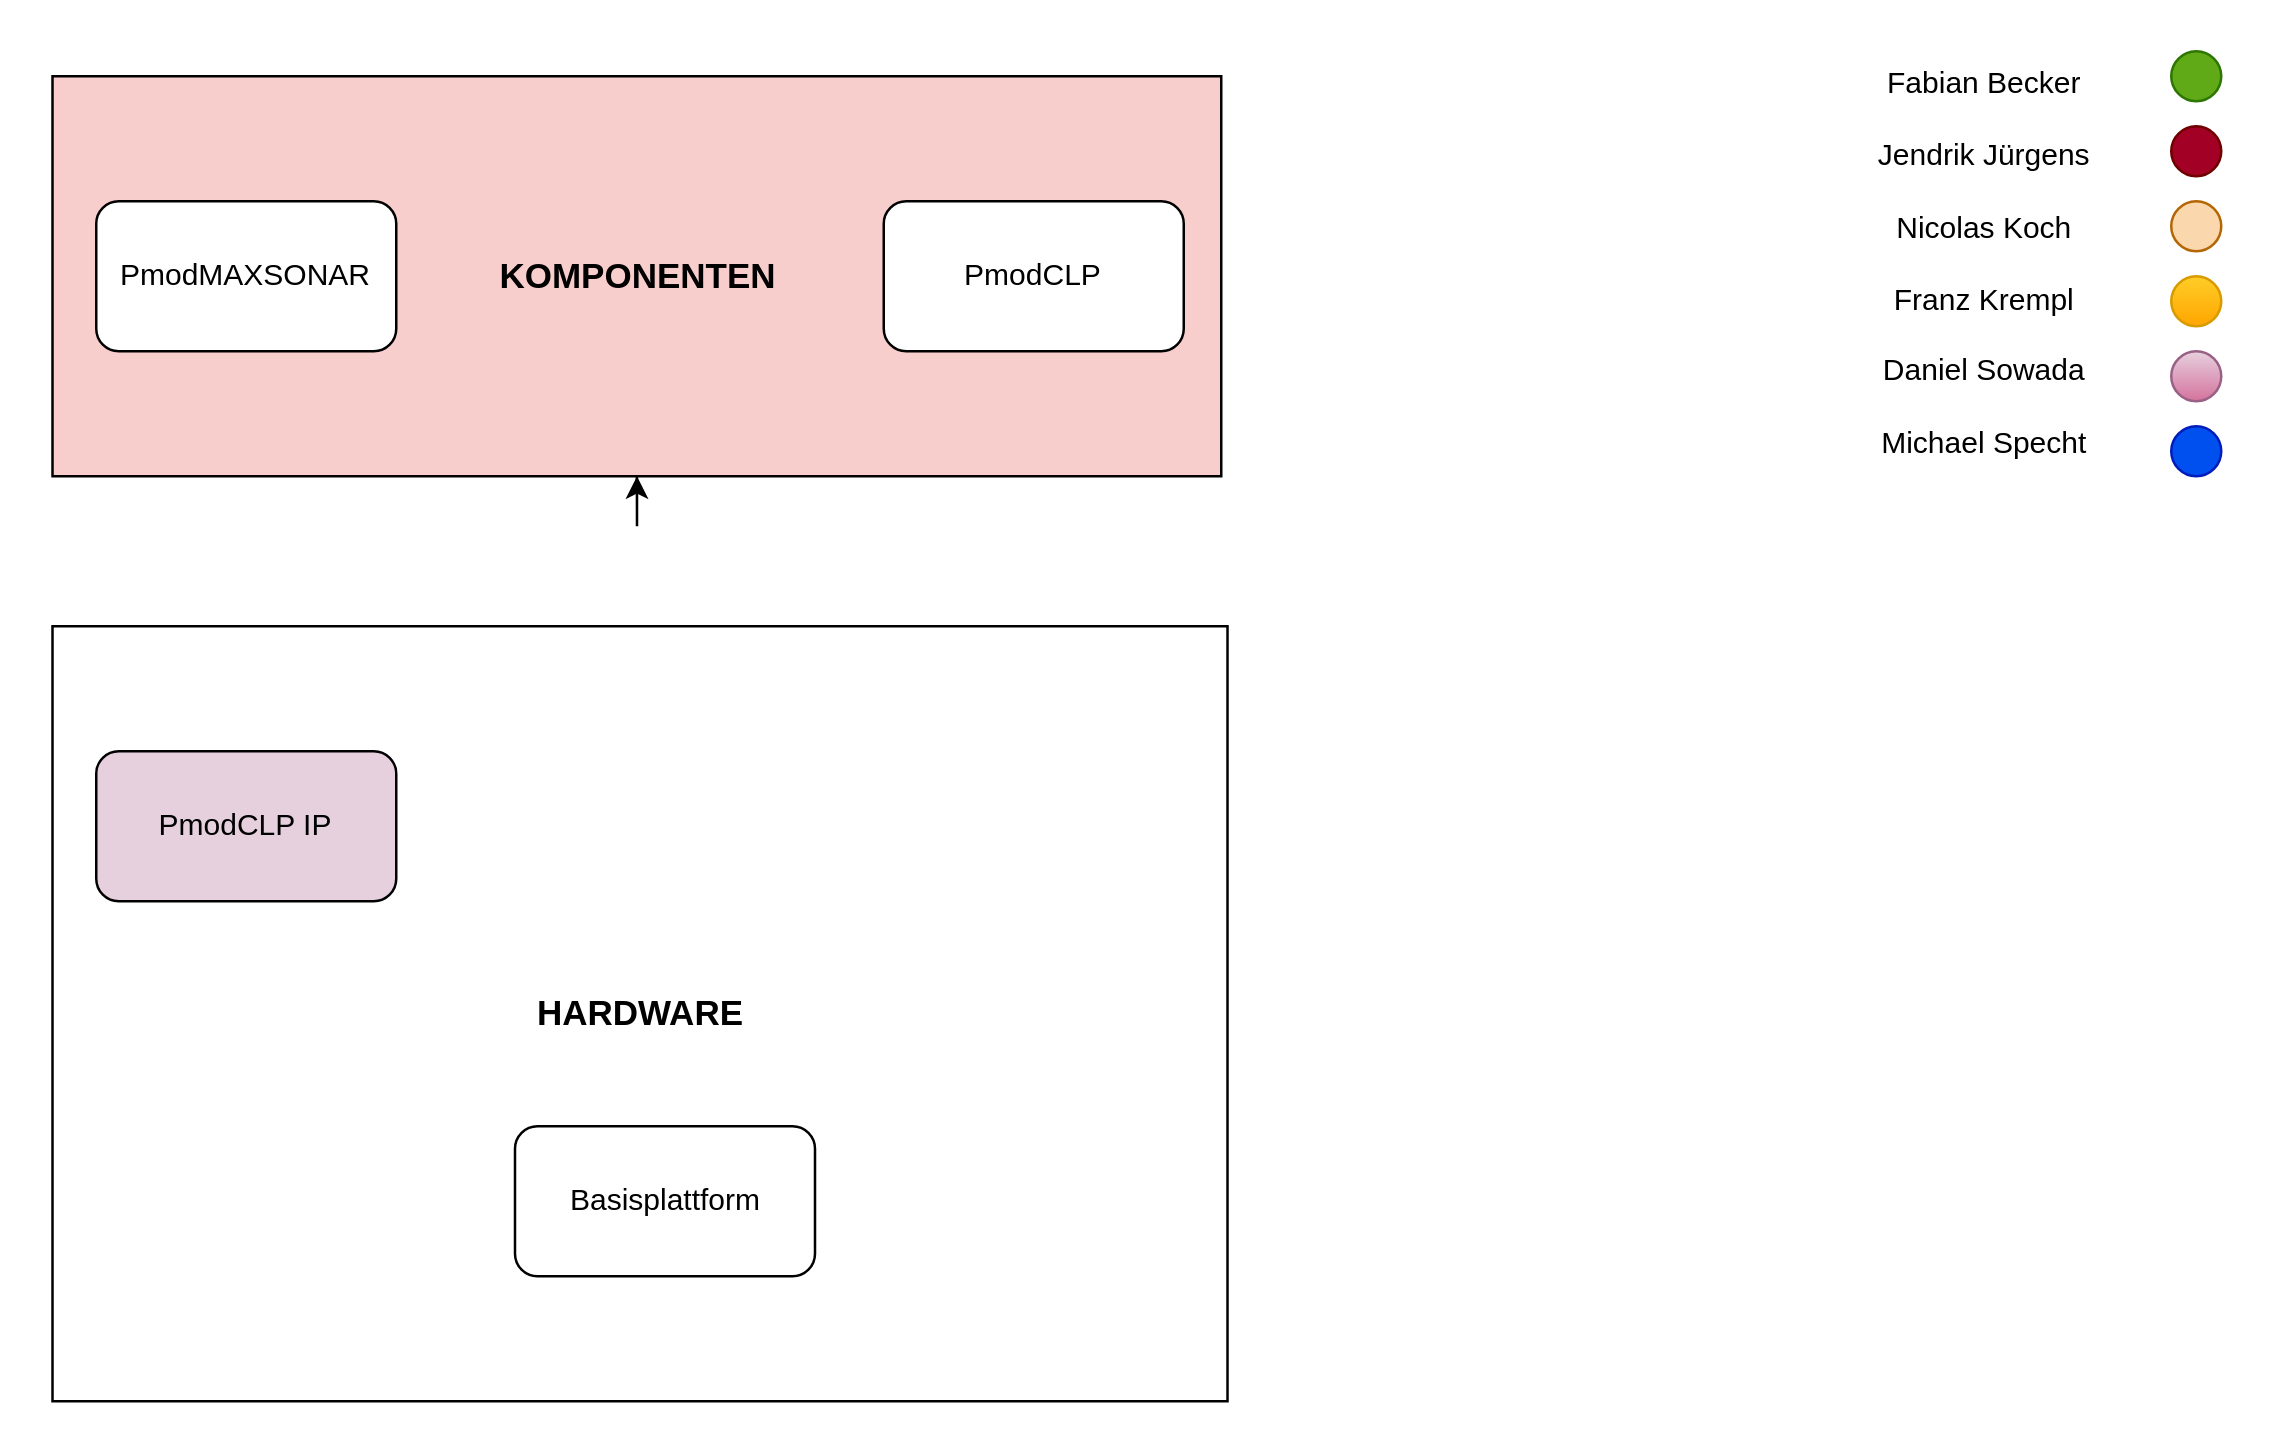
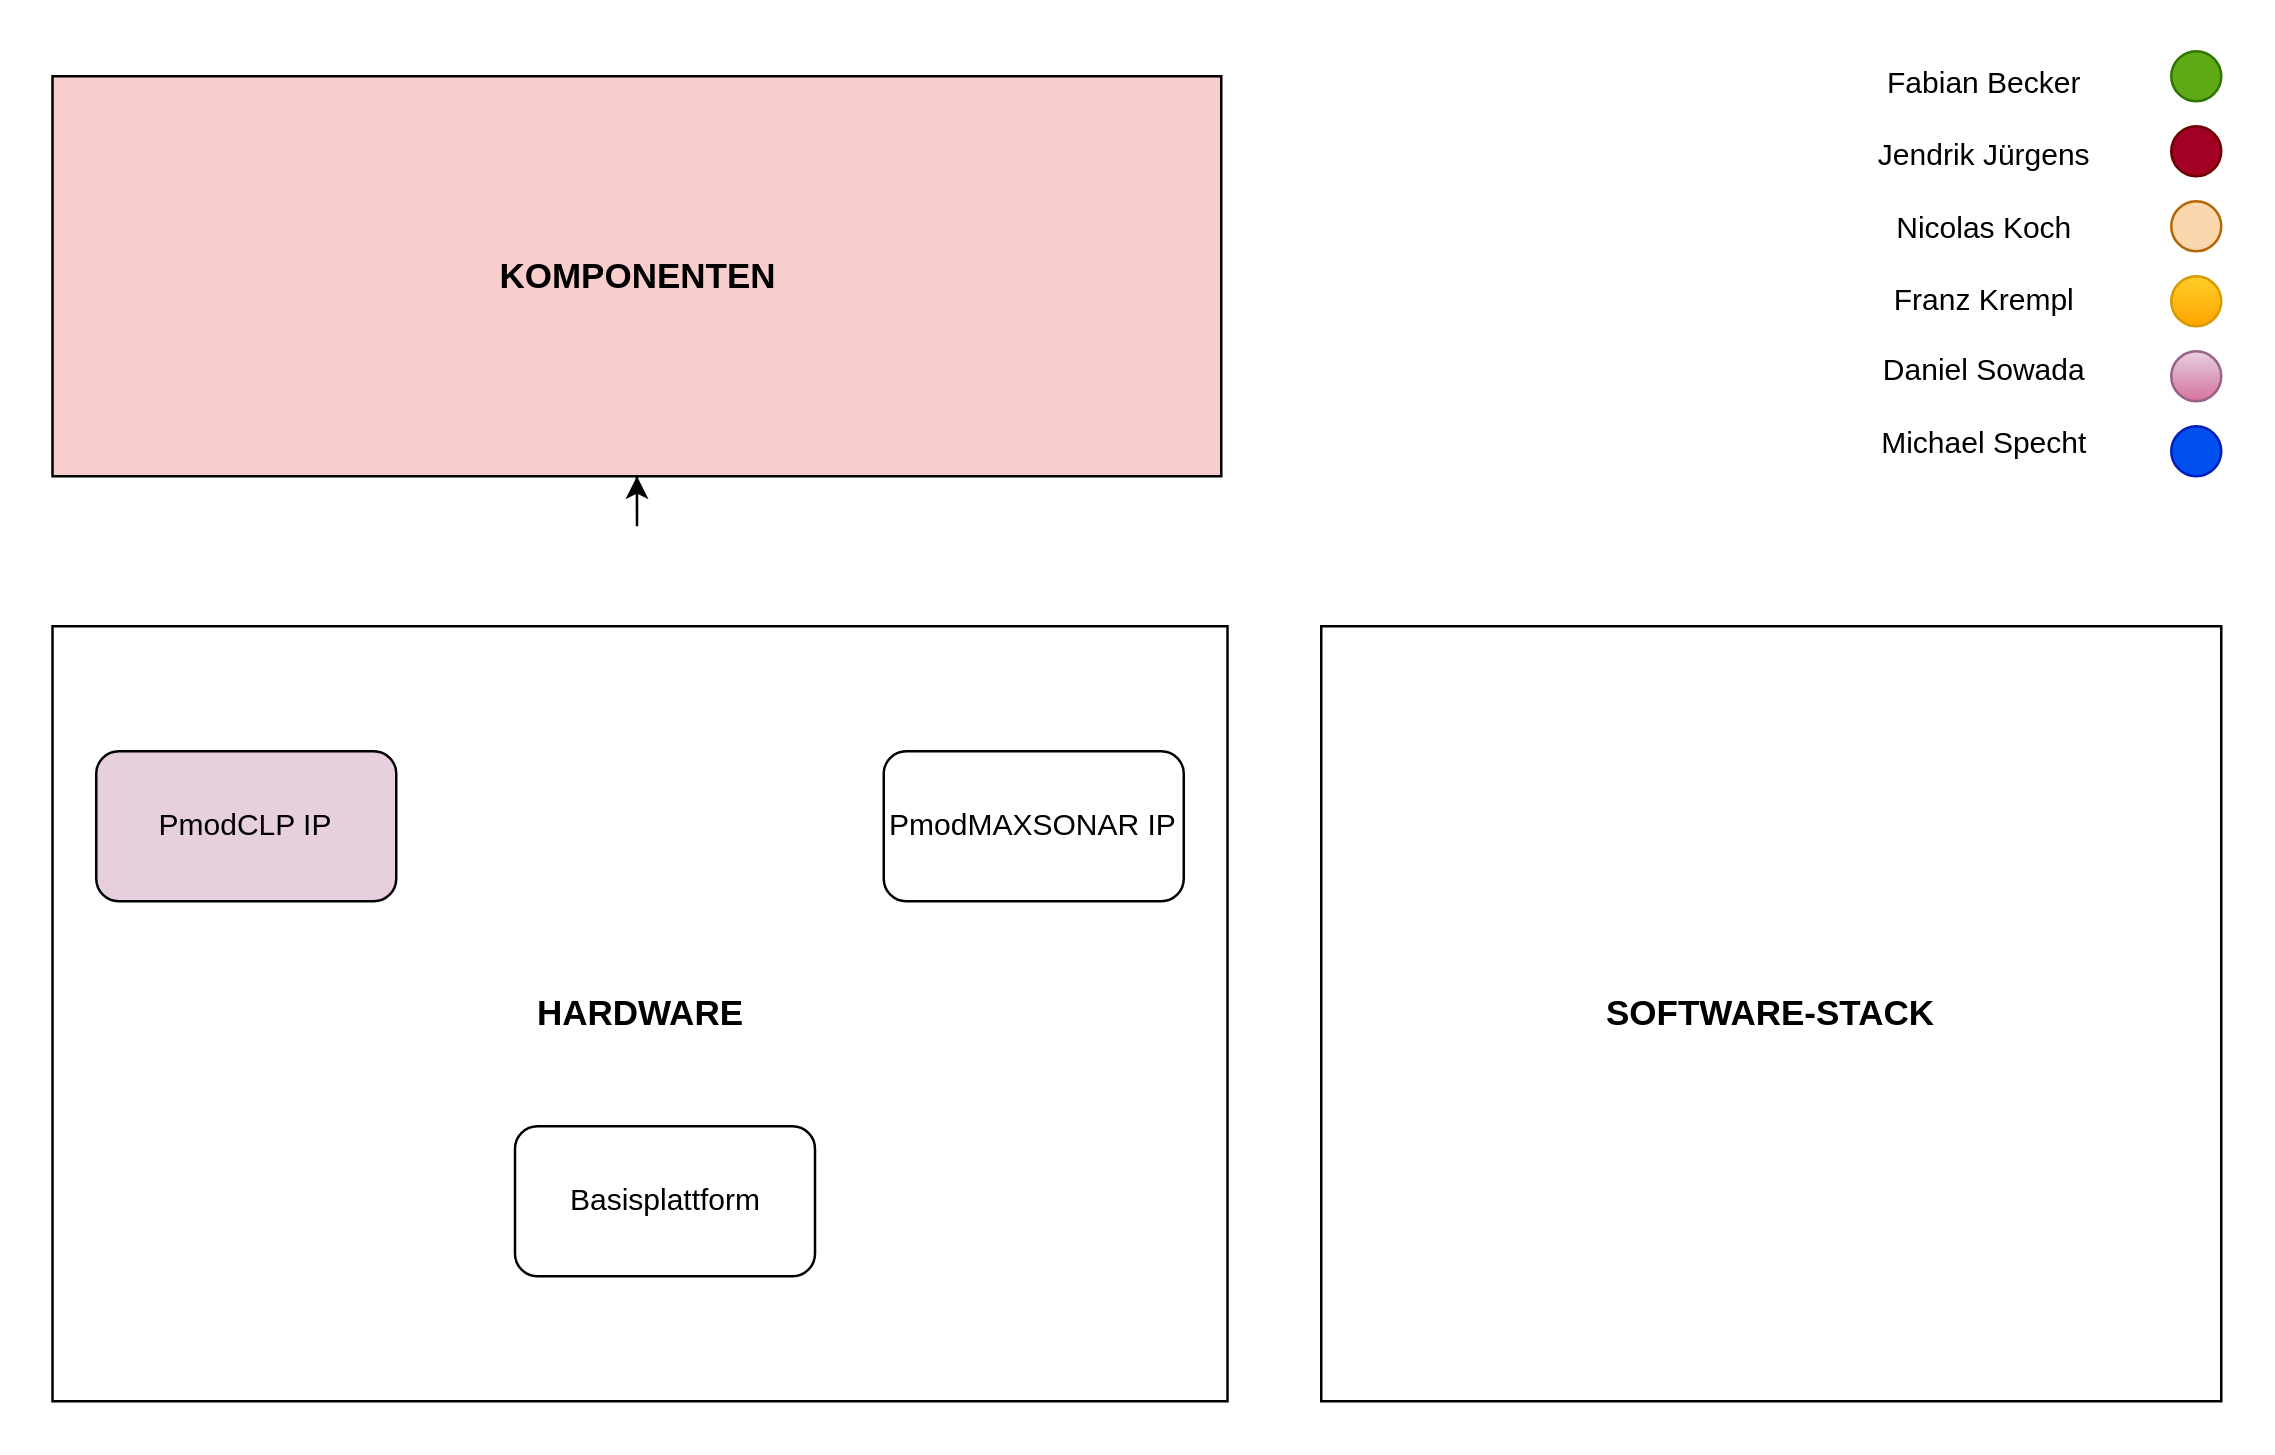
  <mxCell id="0" />
  <mxCell id="1" parent="0" />
  <mxCell id="2" value="&lt;font style=&quot;font-size: 14px;&quot;&gt;&lt;b style=&quot;&quot;&gt;HARDWARE&lt;/b&gt;&lt;/font&gt;" style="rounded=0;whiteSpace=wrap;html=1;" vertex="1" parent="1"><mxGeometry x="20.5" y="250" width="470" height="310" as="geometry" /></mxCell>
  <mxCell id="3" value="PmodCLP IP" style="rounded=1;whiteSpace=wrap;html=1;fillColor=#e6d0de;" vertex="1" parent="1"><mxGeometry x="38" y="300" width="120" height="60" as="geometry" /></mxCell>
+ <mxCell id="4" value="PmodMAXSONAR IP" style="rounded=1;whiteSpace=wrap;html=1;" vertex="1" parent="1"><mxGeometry x="353" y="300" width="120" height="60" as="geometry" /></mxCell>
  <mxCell id="5" value="&lt;b&gt;&lt;font style=&quot;font-size: 14px;&quot;&gt;KOMPONENTEN&lt;/font&gt;&lt;/b&gt;" style="rounded=0;whiteSpace=wrap;html=1;fillColor=#f8cecc;" vertex="1" parent="1"><mxGeometry x="20.5" y="30" width="467.5" height="160" as="geometry" /></mxCell>
  <mxCell id="6" value="Basisplattform" style="rounded=1;whiteSpace=wrap;html=1;" vertex="1" parent="1"><mxGeometry x="205.5" y="450" width="120" height="60" as="geometry" /></mxCell>
- <mxCell id="7" value="PmodCLP" style="rounded=1;whiteSpace=wrap;html=1;" vertex="1" parent="1"><mxGeometry x="353" y="80" width="120" height="60" as="geometry" /></mxCell>
- <mxCell id="8" value="PmodMAXSONAR" style="rounded=1;whiteSpace=wrap;html=1;" vertex="1" parent="1"><mxGeometry x="38" y="80" width="120" height="60" as="geometry" /></mxCell>
  <mxCell id="9" style="edgeStyle=orthogonalEdgeStyle;rounded=0;orthogonalLoop=1;jettySize=auto;html=1;exitX=0.5;exitY=1;exitDx=0;exitDy=0;" edge="1" parent="1" source="5" target="5"><mxGeometry relative="1" as="geometry" /></mxCell>
+ <mxCell id="10" value="&lt;font style=&quot;font-size: 14px;&quot;&gt;&lt;b&gt;SOFTWARE-STACK&lt;/b&gt;&lt;/font&gt;" style="rounded=0;whiteSpace=wrap;html=1;" vertex="1" parent="1"><mxGeometry x="528" y="250" width="360" height="310" as="geometry" /></mxCell>
  <mxCell id="11" value="Fabian Becker&lt;div&gt;&lt;br&gt;&lt;/div&gt;&lt;div&gt;Jendrik Jürgens&lt;/div&gt;&lt;div&gt;&lt;br&gt;&lt;/div&gt;&lt;div&gt;Nicolas Koch&lt;/div&gt;&lt;div&gt;&lt;br&gt;&lt;/div&gt;&lt;div&gt;Franz Krempl&lt;/div&gt;&lt;div&gt;&lt;br&gt;&lt;/div&gt;&lt;div&gt;Daniel Sowada&lt;/div&gt;&lt;div&gt;&lt;br&gt;&lt;/div&gt;&lt;div&gt;Michael Specht&lt;/div&gt;" style="text;html=1;align=center;verticalAlign=middle;resizable=0;points=[];autosize=1;strokeColor=none;fillColor=none;" vertex="1" parent="1"><mxGeometry x="738" y="20" width="110" height="170" as="geometry" /></mxCell>
  <mxCell id="12" value="" style="ellipse;whiteSpace=wrap;html=1;aspect=fixed;fillColor=#fad7ac;strokeColor=#b46504;" vertex="1" parent="1"><mxGeometry x="868" y="80" width="20" height="20" as="geometry" /></mxCell>
  <mxCell id="13" value="" style="ellipse;whiteSpace=wrap;html=1;aspect=fixed;fillColor=#ffcd28;strokeColor=#d79b00;gradientColor=#ffa500;" vertex="1" parent="1"><mxGeometry x="868" y="110" width="20" height="20" as="geometry" /></mxCell>
  <mxCell id="14" value="" style="ellipse;whiteSpace=wrap;html=1;aspect=fixed;fillColor=#e6d0de;gradientColor=#d5739d;strokeColor=#996185;" vertex="1" parent="1"><mxGeometry x="868" y="140" width="20" height="20" as="geometry" /></mxCell>
  <mxCell id="15" value="" style="ellipse;whiteSpace=wrap;html=1;aspect=fixed;fillColor=#a20025;fontColor=#ffffff;strokeColor=#6F0000;" vertex="1" parent="1"><mxGeometry x="868" y="50" width="20" height="20" as="geometry" /></mxCell>
  <mxCell id="16" value="" style="ellipse;whiteSpace=wrap;html=1;aspect=fixed;fillColor=#60a917;fontColor=#ffffff;strokeColor=#2D7600;" vertex="1" parent="1"><mxGeometry x="868" y="20" width="20" height="20" as="geometry" /></mxCell>
  <mxCell id="17" value="" style="ellipse;whiteSpace=wrap;html=1;aspect=fixed;fillColor=#0050ef;fontColor=#ffffff;strokeColor=#001DBC;" vertex="1" parent="1"><mxGeometry x="868" y="170" width="20" height="20" as="geometry" /></mxCell>
